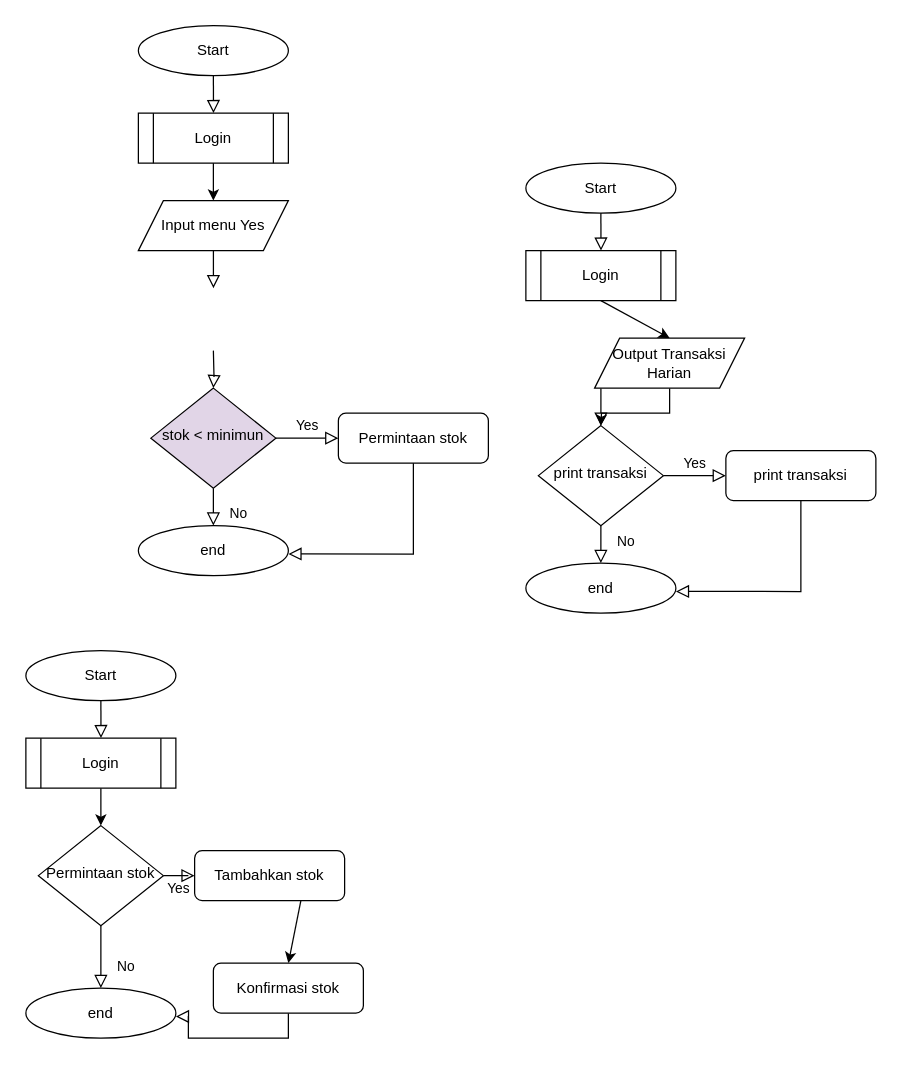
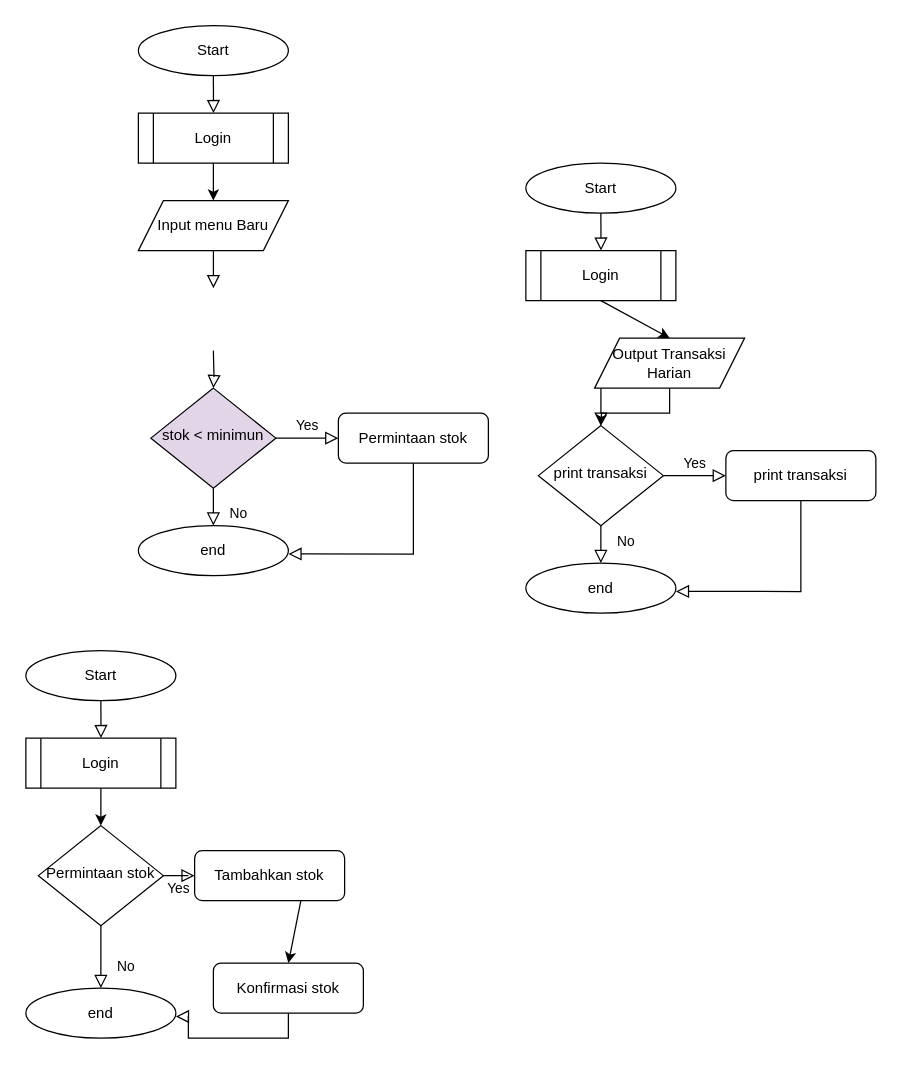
  <mxCell id="0" />
  <mxCell id="1" parent="0" />
  <mxCell id="2" value="" style="group" vertex="1" connectable="0" parent="1"><mxGeometry x="100" y="20" width="290" height="440" as="geometry" /></mxCell>
  <mxCell id="3" value="" style="rounded=0;html=1;jettySize=auto;orthogonalLoop=1;fontSize=11;endArrow=block;endFill=0;endSize=8;strokeWidth=1;shadow=0;labelBackgroundColor=none;edgeStyle=orthogonalEdgeStyle;" parent="2" edge="1"><mxGeometry relative="1" as="geometry"><mxPoint x="70.029" y="180" as="sourcePoint" /><mxPoint x="70.029" y="210.023" as="targetPoint" /></mxGeometry></mxCell>
  <mxCell id="4" value="" style="rounded=0;html=1;jettySize=auto;orthogonalLoop=1;fontSize=11;endArrow=block;endFill=0;endSize=8;strokeWidth=1;shadow=0;labelBackgroundColor=none;edgeStyle=orthogonalEdgeStyle;" parent="2" target="7" edge="1"><mxGeometry y="20" relative="1" as="geometry"><mxPoint as="offset" /><mxPoint x="70" y="260" as="sourcePoint" /></mxGeometry></mxCell>
  <mxCell id="5" value="No" style="rounded=0;html=1;jettySize=auto;orthogonalLoop=1;fontSize=11;endArrow=block;endFill=0;endSize=8;strokeWidth=1;shadow=0;labelBackgroundColor=none;edgeStyle=orthogonalEdgeStyle;" parent="2" source="7" edge="1"><mxGeometry x="0.333" y="20" relative="1" as="geometry"><mxPoint as="offset" /><mxPoint x="70" y="400" as="targetPoint" /><Array as="points"><mxPoint x="70" y="400" /><mxPoint x="70" y="400" /></Array></mxGeometry></mxCell>
  <mxCell id="6" value="Yes" style="edgeStyle=orthogonalEdgeStyle;rounded=0;html=1;jettySize=auto;orthogonalLoop=1;fontSize=11;endArrow=block;endFill=0;endSize=8;strokeWidth=1;shadow=0;labelBackgroundColor=none;" parent="2" source="7" target="8" edge="1"><mxGeometry y="10" relative="1" as="geometry"><mxPoint as="offset" /></mxGeometry></mxCell>
  <mxCell id="7" value="stok &amp;lt; minimun" style="rhombus;whiteSpace=wrap;html=1;shadow=0;fontFamily=Helvetica;fontSize=12;align=center;strokeWidth=1;spacing=6;spacingTop=-4;fillColor=#e1d5e7;" parent="2" vertex="1"><mxGeometry x="20" y="290" width="100" height="80" as="geometry" /></mxCell>
  <mxCell id="8" value="Permintaan stok" style="rounded=1;whiteSpace=wrap;html=1;fontSize=12;glass=0;strokeWidth=1;shadow=0;" parent="2" vertex="1"><mxGeometry x="170" y="310" width="120" height="40" as="geometry" /></mxCell>
  <mxCell id="9" value="Start" style="ellipse;whiteSpace=wrap;html=1;" vertex="1" parent="2"><mxGeometry x="10" width="120" height="40" as="geometry" /></mxCell>
  <mxCell id="10" value="Login" style="shape=process;whiteSpace=wrap;html=1;backgroundOutline=1;" vertex="1" parent="2"><mxGeometry x="10" y="70" width="120" height="40" as="geometry" /></mxCell>
- <mxCell id="11" value="Input menu Yes" style="shape=parallelogram;perimeter=parallelogramPerimeter;whiteSpace=wrap;html=1;fixedSize=1;" vertex="1" parent="2"><mxGeometry x="10" y="140" width="120" height="40" as="geometry" /></mxCell>
+ <mxCell id="11" value="Input menu Baru" style="shape=parallelogram;perimeter=parallelogramPerimeter;whiteSpace=wrap;html=1;fixedSize=1;" vertex="1" parent="2"><mxGeometry x="10" y="140" width="120" height="40" as="geometry" /></mxCell>
  <mxCell id="12" value="" style="rounded=0;html=1;jettySize=auto;orthogonalLoop=1;fontSize=11;endArrow=block;endFill=0;endSize=8;strokeWidth=1;shadow=0;labelBackgroundColor=none;edgeStyle=orthogonalEdgeStyle;exitX=0.5;exitY=1;exitDx=0;exitDy=0;" edge="1" parent="2" source="9"><mxGeometry relative="1" as="geometry"><mxPoint x="69.9" y="41.84" as="sourcePoint" /><mxPoint x="70.1" y="70" as="targetPoint" /></mxGeometry></mxCell>
  <mxCell id="13" value="" style="rounded=0;html=1;jettySize=auto;orthogonalLoop=1;fontSize=11;endArrow=block;endFill=0;endSize=8;strokeWidth=1;shadow=0;labelBackgroundColor=none;edgeStyle=orthogonalEdgeStyle;exitX=0.5;exitY=1;exitDx=0;exitDy=0;entryX=1;entryY=0.567;entryDx=0;entryDy=0;entryPerimeter=0;" edge="1" parent="2" source="8" target="15"><mxGeometry x="0.333" y="20" relative="1" as="geometry"><mxPoint as="offset" /><mxPoint x="80" y="390" as="sourcePoint" /><mxPoint x="130" y="460" as="targetPoint" /></mxGeometry></mxCell>
  <mxCell id="14" value="" style="endArrow=classic;html=1;rounded=0;exitX=0.5;exitY=1;exitDx=0;exitDy=0;entryX=0.5;entryY=0;entryDx=0;entryDy=0;" edge="1" parent="2" source="10" target="11"><mxGeometry width="50" height="50" relative="1" as="geometry"><mxPoint x="100" y="130" as="sourcePoint" /><mxPoint x="150" y="80" as="targetPoint" /></mxGeometry></mxCell>
  <mxCell id="15" value="end" style="ellipse;whiteSpace=wrap;html=1;" vertex="1" parent="2"><mxGeometry x="10" y="400" width="120" height="40" as="geometry" /></mxCell>
  <mxCell id="16" value="" style="group" vertex="1" connectable="0" parent="1"><mxGeometry x="410" y="130" width="290" height="440" as="geometry" /></mxCell>
  <mxCell id="17" value="" style="rounded=0;html=1;jettySize=auto;orthogonalLoop=1;fontSize=11;endArrow=block;endFill=0;endSize=8;strokeWidth=1;shadow=0;labelBackgroundColor=none;edgeStyle=orthogonalEdgeStyle;" edge="1" parent="16"><mxGeometry relative="1" as="geometry"><mxPoint x="70.029" y="180" as="sourcePoint" /><mxPoint x="70.029" y="210.023" as="targetPoint" /></mxGeometry></mxCell>
  <mxCell id="18" value="No" style="rounded=0;html=1;jettySize=auto;orthogonalLoop=1;fontSize=11;endArrow=block;endFill=0;endSize=8;strokeWidth=1;shadow=0;labelBackgroundColor=none;edgeStyle=orthogonalEdgeStyle;entryX=0.5;entryY=0;entryDx=0;entryDy=0;" edge="1" parent="16" source="20" target="29"><mxGeometry x="0.333" y="20" relative="1" as="geometry"><mxPoint as="offset" /><mxPoint x="70" y="400" as="targetPoint" /><Array as="points" /></mxGeometry></mxCell>
  <mxCell id="19" value="Yes" style="edgeStyle=orthogonalEdgeStyle;rounded=0;html=1;jettySize=auto;orthogonalLoop=1;fontSize=11;endArrow=block;endFill=0;endSize=8;strokeWidth=1;shadow=0;labelBackgroundColor=none;" edge="1" parent="16" source="20" target="21"><mxGeometry y="10" relative="1" as="geometry"><mxPoint as="offset" /></mxGeometry></mxCell>
  <mxCell id="20" value="print transaksi" style="rhombus;whiteSpace=wrap;html=1;shadow=0;fontFamily=Helvetica;fontSize=12;align=center;strokeWidth=1;spacing=6;spacingTop=-4;" vertex="1" parent="16"><mxGeometry x="20" y="210" width="100" height="80" as="geometry" /></mxCell>
  <mxCell id="21" value="print transaksi" style="rounded=1;whiteSpace=wrap;html=1;fontSize=12;glass=0;strokeWidth=1;shadow=0;" vertex="1" parent="16"><mxGeometry x="170" y="230" width="120" height="40" as="geometry" /></mxCell>
  <mxCell id="22" value="Start" style="ellipse;whiteSpace=wrap;html=1;" vertex="1" parent="16"><mxGeometry x="10" width="120" height="40" as="geometry" /></mxCell>
  <mxCell id="23" value="Login" style="shape=process;whiteSpace=wrap;html=1;backgroundOutline=1;" vertex="1" parent="16"><mxGeometry x="10" y="70" width="120" height="40" as="geometry" /></mxCell>
  <mxCell id="24" value="" style="edgeStyle=orthogonalEdgeStyle;rounded=0;orthogonalLoop=1;jettySize=auto;html=1;" edge="1" parent="16" source="25"><mxGeometry relative="1" as="geometry"><mxPoint x="70" y="210" as="targetPoint" /></mxGeometry></mxCell>
  <mxCell id="25" value="Output Transaksi Harian" style="shape=parallelogram;perimeter=parallelogramPerimeter;whiteSpace=wrap;html=1;fixedSize=1;" vertex="1" parent="16"><mxGeometry x="65" y="140" width="120" height="40" as="geometry" /></mxCell>
  <mxCell id="26" value="" style="rounded=0;html=1;jettySize=auto;orthogonalLoop=1;fontSize=11;endArrow=block;endFill=0;endSize=8;strokeWidth=1;shadow=0;labelBackgroundColor=none;edgeStyle=orthogonalEdgeStyle;exitX=0.5;exitY=1;exitDx=0;exitDy=0;" edge="1" parent="16" source="22"><mxGeometry relative="1" as="geometry"><mxPoint x="69.9" y="41.84" as="sourcePoint" /><mxPoint x="70.1" y="70" as="targetPoint" /></mxGeometry></mxCell>
  <mxCell id="27" value="" style="rounded=0;html=1;jettySize=auto;orthogonalLoop=1;fontSize=11;endArrow=block;endFill=0;endSize=8;strokeWidth=1;shadow=0;labelBackgroundColor=none;edgeStyle=orthogonalEdgeStyle;exitX=0.5;exitY=1;exitDx=0;exitDy=0;entryX=1;entryY=0.567;entryDx=0;entryDy=0;entryPerimeter=0;" edge="1" parent="16" source="21" target="29"><mxGeometry x="0.333" y="20" relative="1" as="geometry"><mxPoint as="offset" /><mxPoint x="80" y="390" as="sourcePoint" /><mxPoint x="130" y="460" as="targetPoint" /></mxGeometry></mxCell>
  <mxCell id="28" value="" style="endArrow=classic;html=1;rounded=0;exitX=0.5;exitY=1;exitDx=0;exitDy=0;entryX=0.5;entryY=0;entryDx=0;entryDy=0;" edge="1" parent="16" source="23" target="25"><mxGeometry width="50" height="50" relative="1" as="geometry"><mxPoint x="100" y="130" as="sourcePoint" /><mxPoint x="150" y="80" as="targetPoint" /></mxGeometry></mxCell>
  <mxCell id="29" value="end" style="ellipse;whiteSpace=wrap;html=1;" vertex="1" parent="16"><mxGeometry x="10" y="320" width="120" height="40" as="geometry" /></mxCell>
  <mxCell id="30" value="" style="group" vertex="1" connectable="0" parent="1"><mxGeometry x="20" y="520" width="280" height="310" as="geometry" /></mxCell>
  <mxCell id="31" value="" style="endArrow=classic;html=1;rounded=0;" edge="1" parent="30"><mxGeometry width="50" height="50" relative="1" as="geometry"><mxPoint x="60" y="110" as="sourcePoint" /><mxPoint x="60" y="140" as="targetPoint" /></mxGeometry></mxCell>
  <mxCell id="32" value="" style="endArrow=classic;html=1;rounded=0;entryX=0.5;entryY=0;entryDx=0;entryDy=0;" edge="1" parent="30" target="42"><mxGeometry width="50" height="50" relative="1" as="geometry"><mxPoint x="220" y="200" as="sourcePoint" /><mxPoint x="170" y="250" as="targetPoint" /></mxGeometry></mxCell>
  <mxCell id="33" value="No" style="rounded=0;html=1;jettySize=auto;orthogonalLoop=1;fontSize=11;endArrow=block;endFill=0;endSize=8;strokeWidth=1;shadow=0;labelBackgroundColor=none;edgeStyle=orthogonalEdgeStyle;entryX=0.5;entryY=0;entryDx=0;entryDy=0;" edge="1" parent="30" source="35" target="41"><mxGeometry x="0.333" y="20" relative="1" as="geometry"><mxPoint as="offset" /><mxPoint x="60" y="400" as="targetPoint" /><Array as="points" /></mxGeometry></mxCell>
  <mxCell id="34" value="Yes" style="edgeStyle=orthogonalEdgeStyle;rounded=0;html=1;jettySize=auto;orthogonalLoop=1;fontSize=11;endArrow=block;endFill=0;endSize=8;strokeWidth=1;shadow=0;labelBackgroundColor=none;" edge="1" parent="30" source="35" target="36"><mxGeometry y="10" relative="1" as="geometry"><mxPoint as="offset" /></mxGeometry></mxCell>
  <mxCell id="35" value="Permintaan stok" style="rhombus;whiteSpace=wrap;html=1;shadow=0;fontFamily=Helvetica;fontSize=12;align=center;strokeWidth=1;spacing=6;spacingTop=-4;" vertex="1" parent="30"><mxGeometry x="10" y="140" width="100" height="80" as="geometry" /></mxCell>
  <mxCell id="36" value="Tambahkan stok" style="rounded=1;whiteSpace=wrap;html=1;fontSize=12;glass=0;strokeWidth=1;shadow=0;" vertex="1" parent="30"><mxGeometry x="135" y="160" width="120" height="40" as="geometry" /></mxCell>
  <mxCell id="37" value="Start" style="ellipse;whiteSpace=wrap;html=1;" vertex="1" parent="30"><mxGeometry width="120" height="40" as="geometry" /></mxCell>
  <mxCell id="38" value="Login" style="shape=process;whiteSpace=wrap;html=1;backgroundOutline=1;" vertex="1" parent="30"><mxGeometry y="70" width="120" height="40" as="geometry" /></mxCell>
  <mxCell id="39" value="" style="rounded=0;html=1;jettySize=auto;orthogonalLoop=1;fontSize=11;endArrow=block;endFill=0;endSize=8;strokeWidth=1;shadow=0;labelBackgroundColor=none;edgeStyle=orthogonalEdgeStyle;exitX=0.5;exitY=1;exitDx=0;exitDy=0;" edge="1" parent="30" source="37"><mxGeometry relative="1" as="geometry"><mxPoint x="59.9" y="41.84" as="sourcePoint" /><mxPoint x="60.1" y="70" as="targetPoint" /></mxGeometry></mxCell>
  <mxCell id="40" value="" style="rounded=0;html=1;jettySize=auto;orthogonalLoop=1;fontSize=11;endArrow=block;endFill=0;endSize=8;strokeWidth=1;shadow=0;labelBackgroundColor=none;edgeStyle=orthogonalEdgeStyle;exitX=0.5;exitY=1;exitDx=0;exitDy=0;entryX=1;entryY=0.567;entryDx=0;entryDy=0;entryPerimeter=0;" edge="1" parent="30" source="42" target="41"><mxGeometry x="0.333" y="20" relative="1" as="geometry"><mxPoint as="offset" /><mxPoint x="70" y="390" as="sourcePoint" /><mxPoint x="120" y="460" as="targetPoint" /></mxGeometry></mxCell>
  <mxCell id="41" value="end" style="ellipse;whiteSpace=wrap;html=1;" vertex="1" parent="30"><mxGeometry y="270" width="120" height="40" as="geometry" /></mxCell>
  <mxCell id="42" value="Konfirmasi stok" style="rounded=1;whiteSpace=wrap;html=1;fontSize=12;glass=0;strokeWidth=1;shadow=0;" vertex="1" parent="30"><mxGeometry x="150" y="250" width="120" height="40" as="geometry" /></mxCell>
